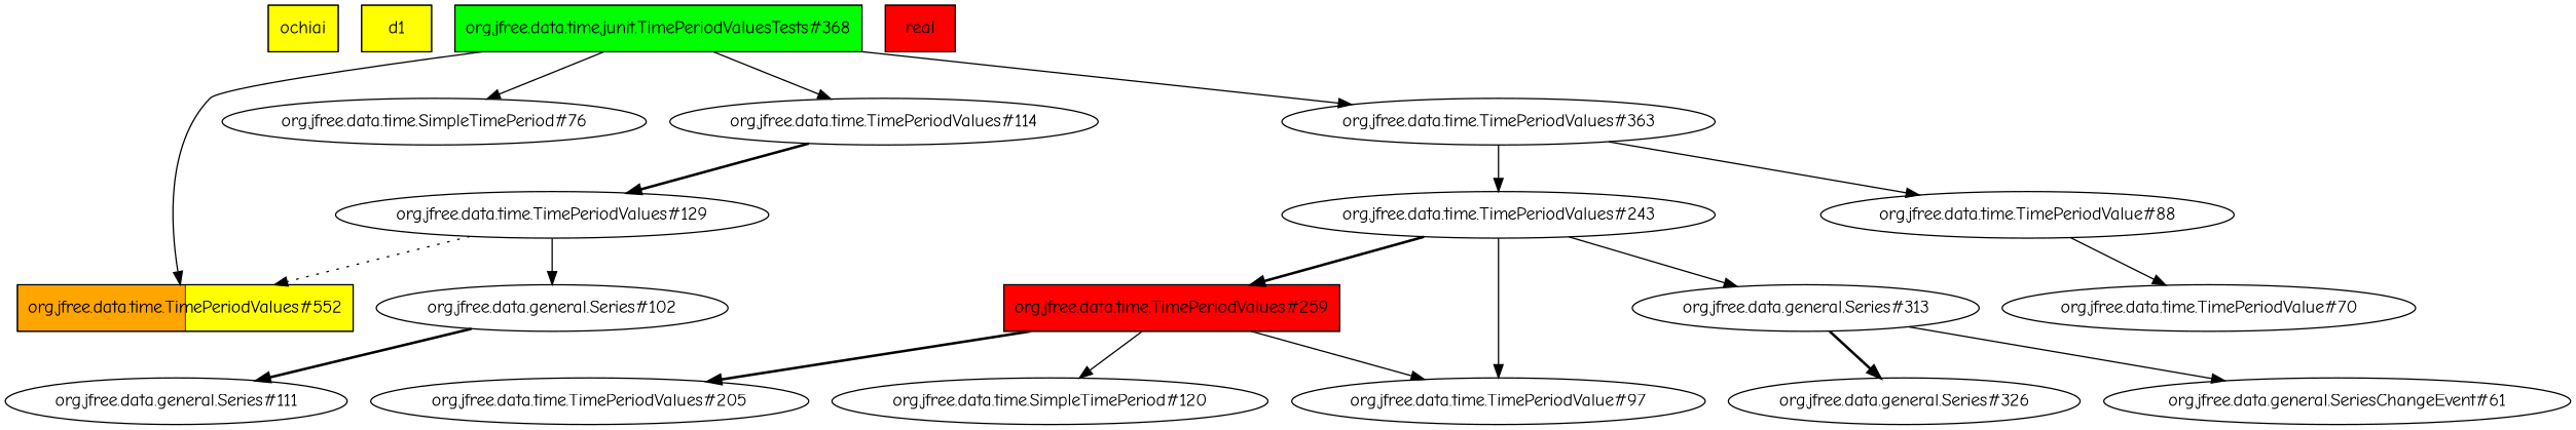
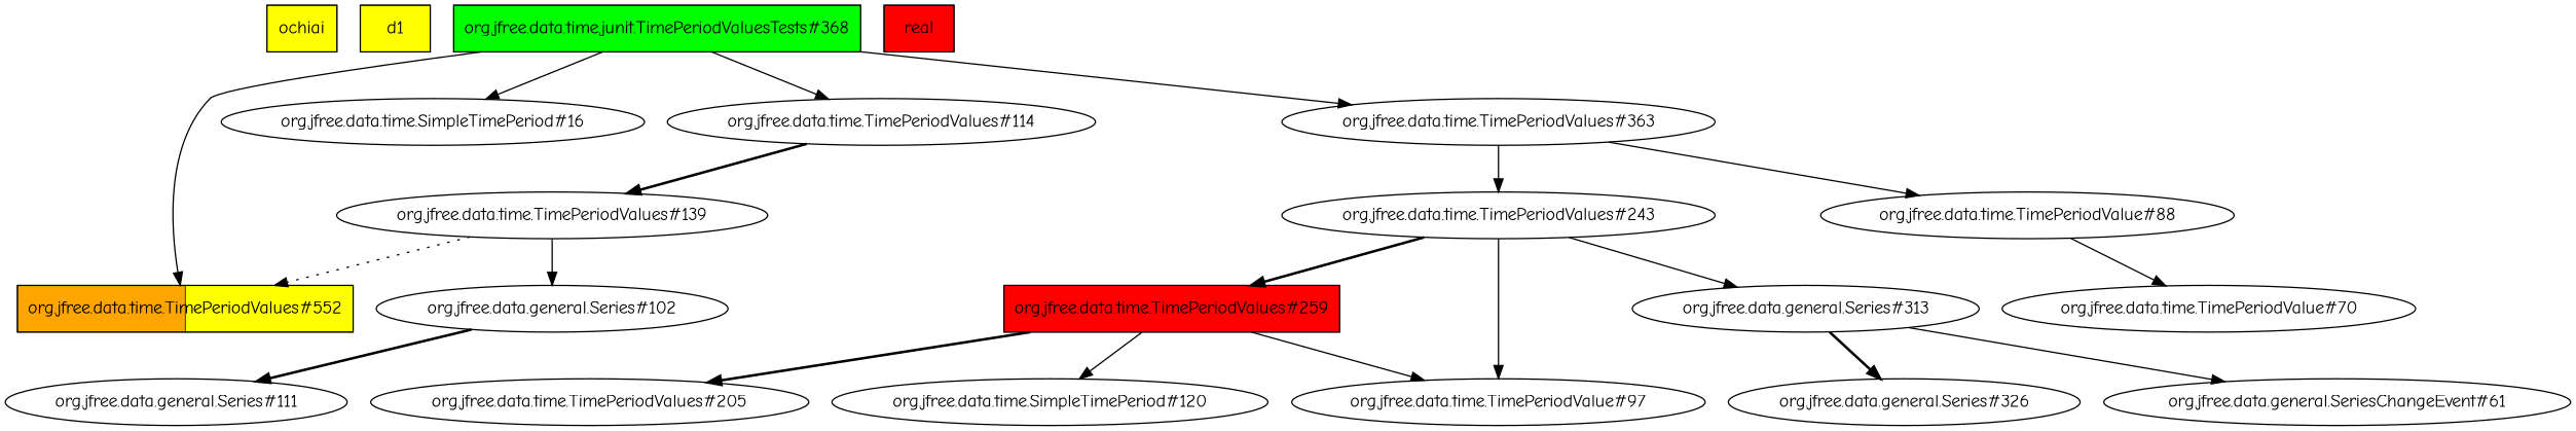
  digraph {
    fontname="Comic Neue"
    node [fontname="Comic Neue"]
    edge [fontname="Comic Neue"]
    ochiai [fillcolor=yellow shape=box style=striped]
    n2 [fillcolor=yellow label=d1 shape=box style=striped]
    "org.jfree.data.time.TimePeriodValues#259" [fillcolor=red shape=box style=striped]
    "org.jfree.data.time.TimePeriodValues#205"
    "org.jfree.data.time.TimePeriodValue#97"
    "org.jfree.data.time.SimpleTimePeriod#120"
    real [fillcolor=red shape=box style=striped]
    "org.jfree.data.time.junit.TimePeriodValuesTests#368" [fillcolor=green shape=box style=striped]
    "org.jfree.data.time.TimePeriodValues#552" [fillcolor="orange:yellow" shape=box style=striped]
-   "org.jfree.data.time.SimpleTimePeriod#76"
+   "org.jfree.data.time.SimpleTimePeriod#76" [label="org.jfree.data.time.SimpleTimePeriod#16"]
    "org.jfree.data.time.TimePeriodValues#114"
    "org.jfree.data.time.TimePeriodValues#363"
-   "org.jfree.data.time.TimePeriodValues#129"
+   "org.jfree.data.time.TimePeriodValues#129" [label="org.jfree.data.time.TimePeriodValues#139"]
    "org.jfree.data.time.TimePeriodValues#243"
    "org.jfree.data.time.TimePeriodValue#88"
    "org.jfree.data.general.Series#313"
    "org.jfree.data.general.Series#326"
    "org.jfree.data.general.SeriesChangeEvent#61"
    "org.jfree.data.general.Series#102"
    "org.jfree.data.general.Series#111"
    "org.jfree.data.time.TimePeriodValue#70"
    "org.jfree.data.time.TimePeriodValues#259" -> "org.jfree.data.time.TimePeriodValues#205" [style=bold]
    "org.jfree.data.time.TimePeriodValues#259" -> "org.jfree.data.time.TimePeriodValue#97"
    "org.jfree.data.time.TimePeriodValues#259" -> "org.jfree.data.time.SimpleTimePeriod#120"
    "org.jfree.data.time.junit.TimePeriodValuesTests#368" -> "org.jfree.data.time.TimePeriodValues#552"
    "org.jfree.data.time.junit.TimePeriodValuesTests#368" -> "org.jfree.data.time.SimpleTimePeriod#76"
    "org.jfree.data.time.junit.TimePeriodValuesTests#368" -> "org.jfree.data.time.TimePeriodValues#114"
    "org.jfree.data.time.junit.TimePeriodValuesTests#368" -> "org.jfree.data.time.TimePeriodValues#363"
    "org.jfree.data.time.TimePeriodValues#114" -> "org.jfree.data.time.TimePeriodValues#129" [style=bold]
    "org.jfree.data.time.TimePeriodValues#363" -> "org.jfree.data.time.TimePeriodValues#243"
    "org.jfree.data.time.TimePeriodValues#363" -> "org.jfree.data.time.TimePeriodValue#88"
    "org.jfree.data.time.TimePeriodValues#129" -> "org.jfree.data.time.TimePeriodValues#552" [style=dotted]
    "org.jfree.data.time.TimePeriodValues#129" -> "org.jfree.data.general.Series#102"
    "org.jfree.data.time.TimePeriodValues#243" -> "org.jfree.data.time.TimePeriodValues#259" [style=bold]
    "org.jfree.data.time.TimePeriodValues#243" -> "org.jfree.data.time.TimePeriodValue#97"
    "org.jfree.data.time.TimePeriodValues#243" -> "org.jfree.data.general.Series#313"
    "org.jfree.data.time.TimePeriodValue#88" -> "org.jfree.data.time.TimePeriodValue#70"
    "org.jfree.data.general.Series#313" -> "org.jfree.data.general.Series#326" [style=bold]
    "org.jfree.data.general.Series#313" -> "org.jfree.data.general.SeriesChangeEvent#61" [style=solid]
    "org.jfree.data.general.Series#102" -> "org.jfree.data.general.Series#111" [style=bold]
  }
